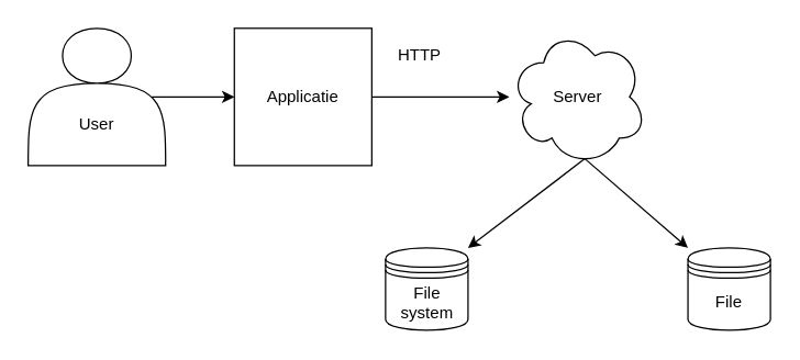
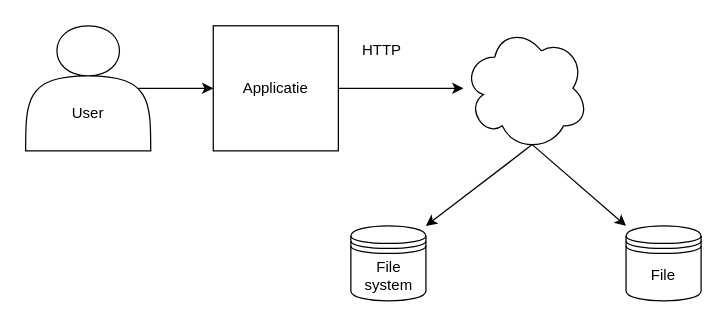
  <mxCell id="0" />
  <mxCell id="1" parent="0" />
  <mxCell id="2" value="" style="shape=actor;whiteSpace=wrap;html=1;" vertex="1" parent="1"><mxGeometry y="20" width="100" height="100" as="geometry" x="20" /></mxCell>
  <mxCell id="3" value="" style="endArrow=classic;html=1;" edge="1" parent="1" target="5"><mxGeometry width="50" height="50" relative="1" as="geometry"><mxPoint x="240" y="70" as="sourcePoint" /><mxPoint x="260" y="75" as="targetPoint" /></mxGeometry></mxCell>
  <mxCell id="4" value="HTTP" style="text;html=1;strokeColor=none;fillColor=none;align=center;verticalAlign=middle;whiteSpace=wrap;rounded=0;" vertex="1" parent="1"><mxGeometry x="280" y="30" width="50" height="20" as="geometry" /></mxCell>
  <mxCell id="5" value="" style="ellipse;shape=cloud;whiteSpace=wrap;html=1;" vertex="1" parent="1"><mxGeometry x="370" y="20" width="100" height="100" as="geometry" /></mxCell>
  <mxCell id="6" value="User" style="text;html=1;strokeColor=none;fillColor=none;align=center;verticalAlign=middle;whiteSpace=wrap;rounded=0;" vertex="1" parent="1"><mxGeometry x="50" y="80" width="40" height="20" as="geometry" /></mxCell>
- <mxCell id="7" value="Server" style="text;html=1;strokeColor=none;fillColor=none;align=center;verticalAlign=middle;whiteSpace=wrap;rounded=0;" vertex="1" parent="1"><mxGeometry x="400" y="60" width="40" height="20" as="geometry" /></mxCell>
  <mxCell id="8" value="" style="endArrow=classic;html=1;" edge="1" parent="1"><mxGeometry width="50" height="50" relative="1" as="geometry"><mxPoint x="425" y="115" as="sourcePoint" /><mxPoint x="500" y="180" as="targetPoint" /></mxGeometry></mxCell>
  <mxCell id="9" value="" style="shape=datastore;whiteSpace=wrap;html=1;" vertex="1" parent="1"><mxGeometry x="280" y="180" width="60" height="60" as="geometry" /></mxCell>
  <mxCell id="10" value="" style="endArrow=classic;html=1;exitX=0.55;exitY=0.95;exitDx=0;exitDy=0;exitPerimeter=0;" edge="1" parent="1" source="5"><mxGeometry width="50" height="50" relative="1" as="geometry"><mxPoint x="40" y="390" as="sourcePoint" /><mxPoint x="340" y="180" as="targetPoint" /></mxGeometry></mxCell>
  <mxCell id="11" value="File system" style="text;html=1;strokeColor=none;fillColor=none;align=center;verticalAlign=middle;whiteSpace=wrap;rounded=0;" vertex="1" parent="1"><mxGeometry x="287.5" y="210" width="45" height="20" as="geometry" /></mxCell>
  <mxCell id="12" value="" style="rounded=0;whiteSpace=wrap;html=1;" vertex="1" parent="1"><mxGeometry x="170" y="20" width="100" height="100" as="geometry" /></mxCell>
  <mxCell id="13" value="" style="shape=datastore;whiteSpace=wrap;html=1;" vertex="1" parent="1"><mxGeometry x="500" y="180" width="60" height="60" as="geometry" /></mxCell>
  <mxCell id="14" value="File" style="text;html=1;strokeColor=none;fillColor=none;align=center;verticalAlign=middle;whiteSpace=wrap;rounded=0;" vertex="1" parent="1"><mxGeometry x="510" y="210" width="40" height="20" as="geometry" /></mxCell>
  <mxCell id="15" value="Applicatie" style="text;html=1;strokeColor=none;fillColor=none;align=center;verticalAlign=middle;whiteSpace=wrap;rounded=0;" vertex="1" parent="1"><mxGeometry x="200" y="60" width="40" height="20" as="geometry" /></mxCell>
  <mxCell id="16" value="" style="endArrow=classic;html=1;exitX=0.9;exitY=0.5;exitDx=0;exitDy=0;exitPerimeter=0;" edge="1" parent="1" source="2" target="12"><mxGeometry width="50" height="50" relative="1" as="geometry"><mxPoint x="-40" y="310" as="sourcePoint" /><mxPoint x="10" y="260" as="targetPoint" /></mxGeometry></mxCell>
